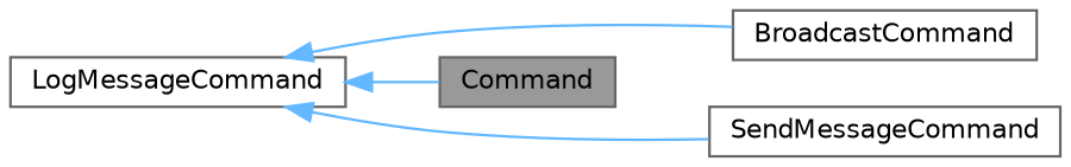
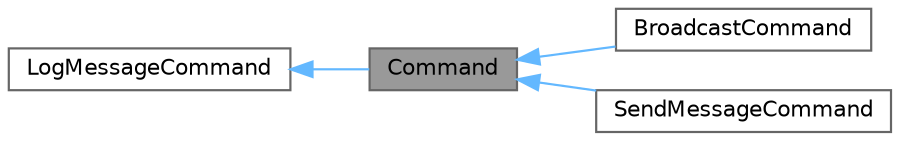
  digraph {
    rankdir=LR
    node [color=gray40 fillcolor=white fontname=Helvetica fontsize=10 shape=box style=filled]
    edge [color=steelblue1 dir=back fontname=Helvetica fontsize=10 labelfontname=Helvetica labelfontsize=10 style=solid]
    n1 [fillcolor=grey60 fontcolor=black height=0.2 label=Command width=0.4]
    n2 [height=0.2 label=BroadcastCommand width=0.4]
    n3 [height=0.2 label=SendMessageCommand width=0.4]
    n4 [height=0.2 label=LogMessageCommand width=0.4]
-   n4 -> n2
-   n4 -> n3
+   n1 -> n2
+   n1 -> n3
    n4 -> n1
  }
